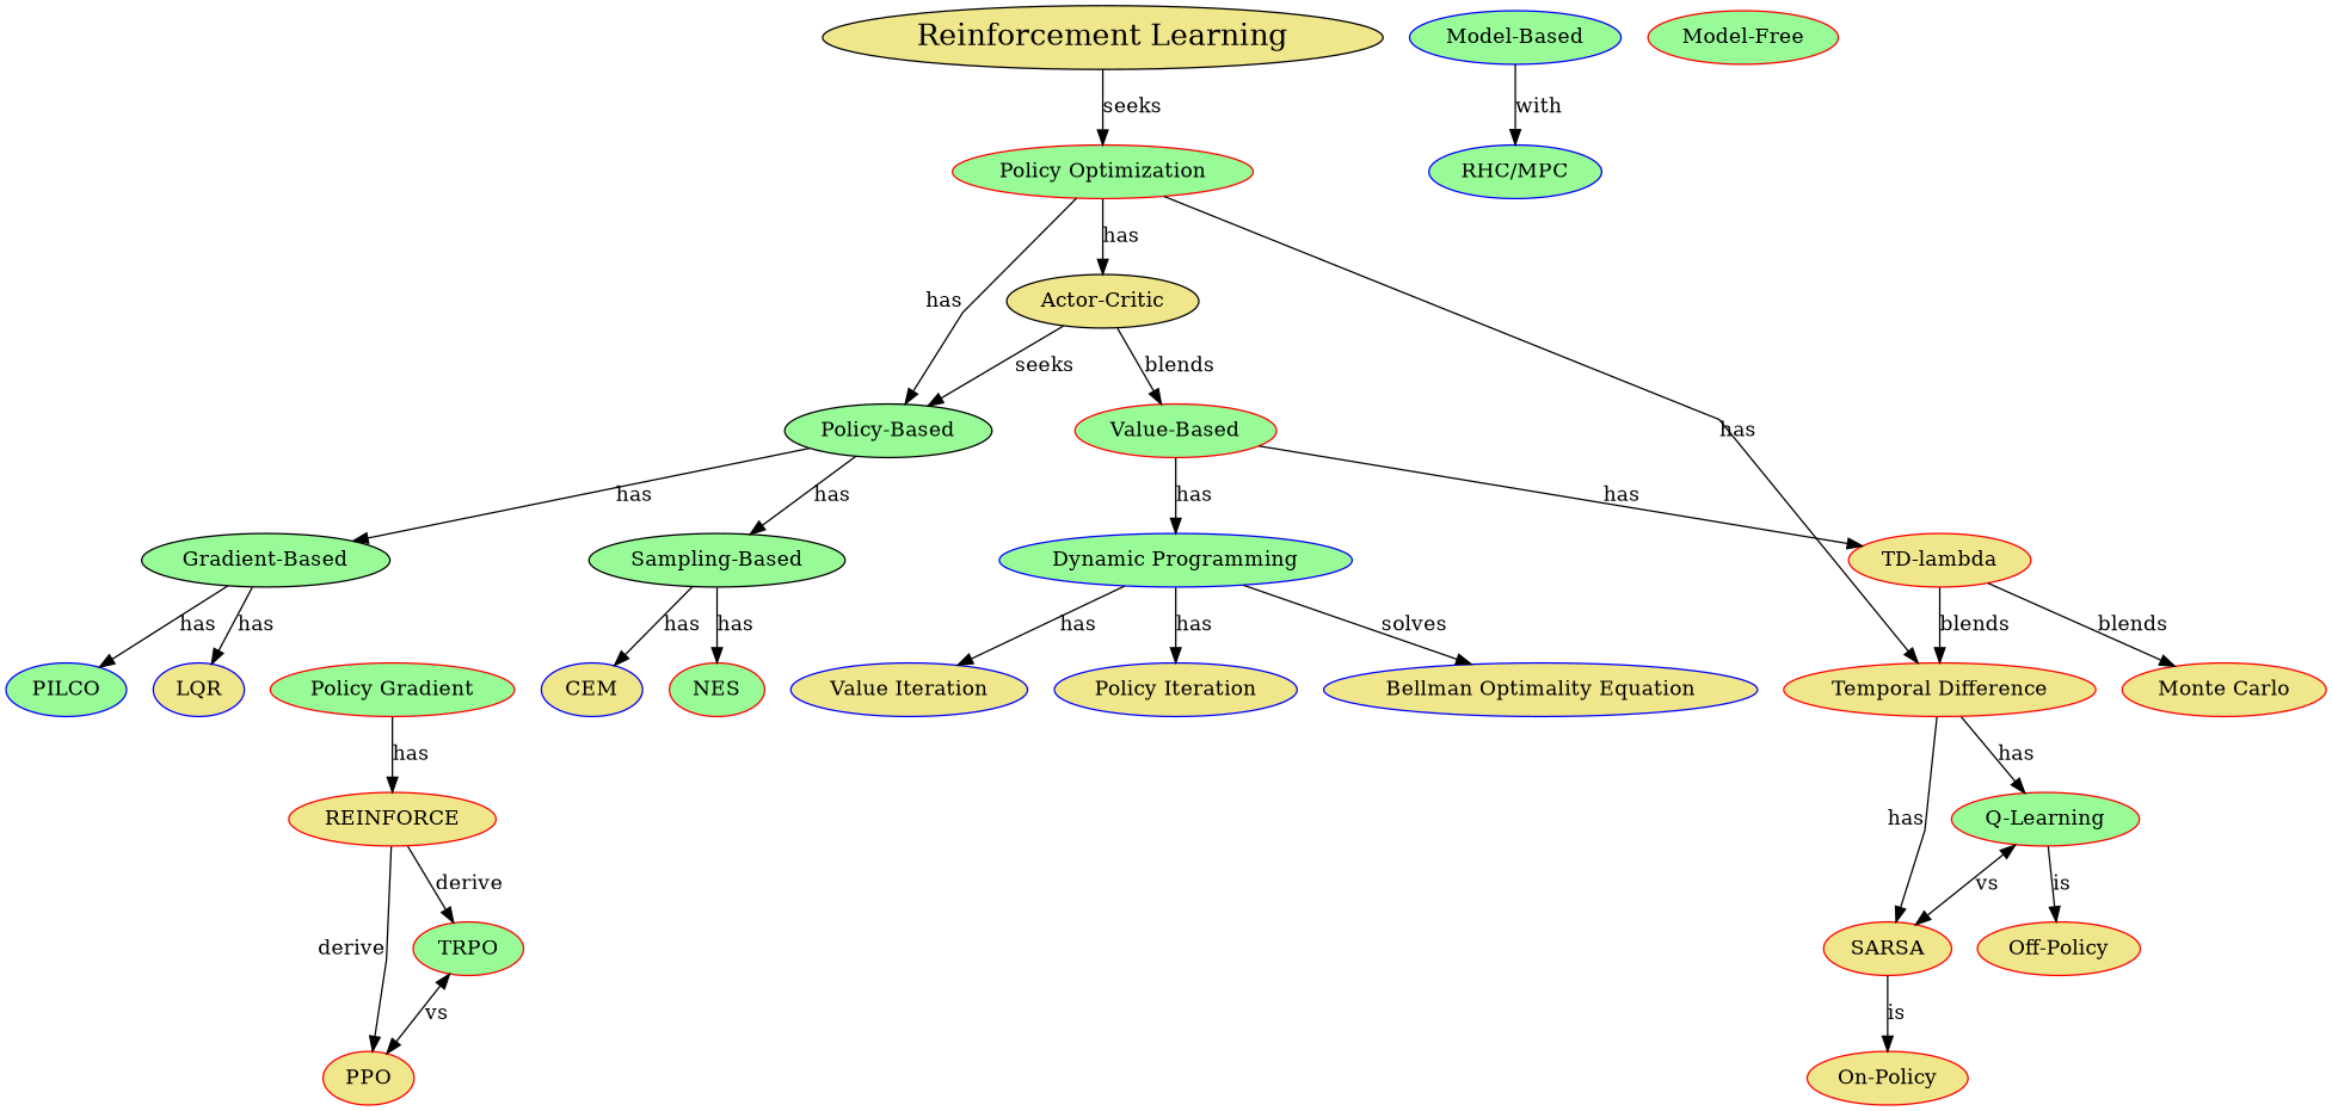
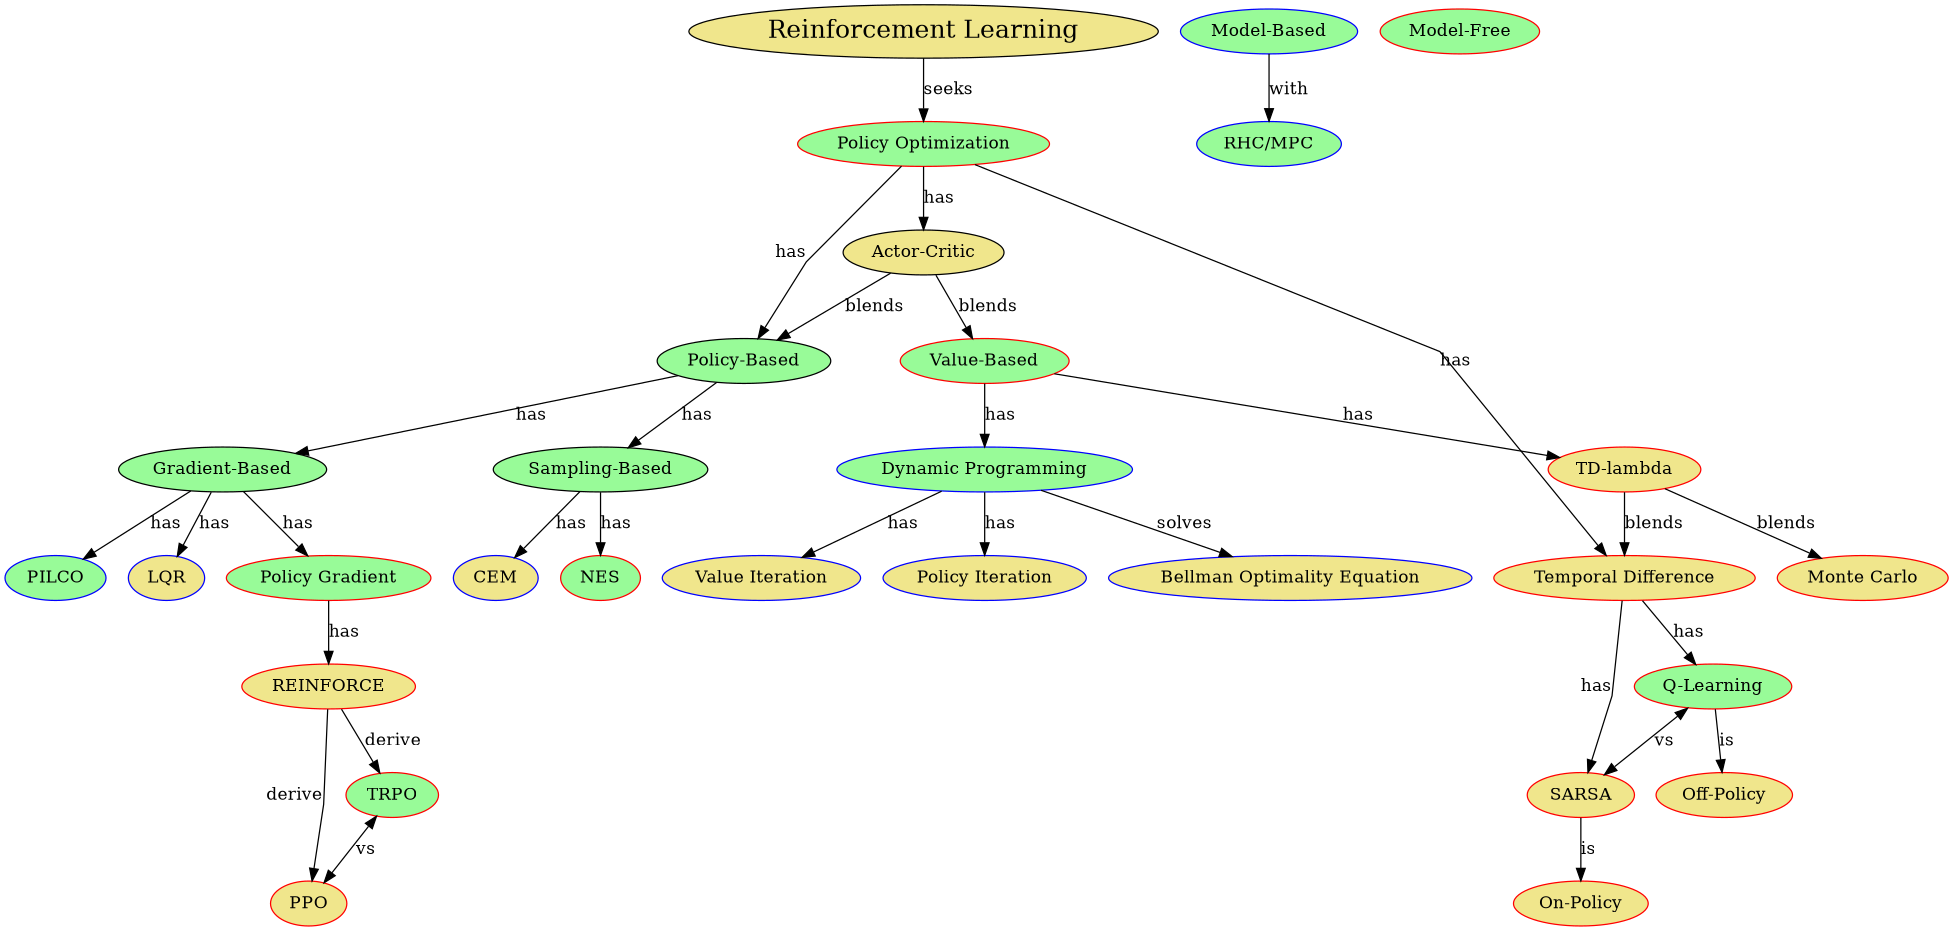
  digraph {
    compound=true
    rankdir=TB
    splines=false
    node [fillcolor=khaki style=filled color=red]
    "Reinforcement Learning" [fontsize=20 color=""]
    "Policy Optimization" [fillcolor=palegreen]
    "Policy-Based" [fillcolor=palegreen color=""]
    "Actor-Critic" [color=""]
    "Temporal Difference"
    "Value-Based" [fillcolor=palegreen]
    "Dynamic Programming" [color=blue fillcolor=palegreen]
    "TD-lambda"
    "Gradient-Based" [fillcolor=palegreen color=""]
    "Sampling-Based" [fillcolor=palegreen color=""]
    "Value Iteration" [color=blue]
    "Policy Iteration" [color=blue]
    "Bellman Optimality Equation" [color=blue]
    "Monte Carlo"
    PILCO [color=blue fillcolor=palegreen]
    LQR [color=blue]
    "Policy Gradient" [fillcolor=palegreen]
    CEM [color=blue]
    NES [fillcolor=palegreen]
    REINFORCE
    "Model-Based" [color=blue fillcolor=palegreen]
    "RHC/MPC" [color=blue fillcolor=palegreen]
    "Model-Free" [fillcolor=palegreen]
    TRPO [fillcolor=palegreen]
    PPO
    SARSA
    "On-Policy"
    "Q-Learning" [fillcolor=palegreen]
    "Off-Policy"
    "Reinforcement Learning" -> "Policy Optimization" [label=seeks]
    "Policy Optimization" -> "Policy-Based" [label=has]
    "Policy Optimization" -> "Actor-Critic" [label=has]
    "Policy Optimization" -> "Temporal Difference" [label=has]
    "Policy-Based" -> "Gradient-Based" [label=has]
    "Policy-Based" -> "Sampling-Based" [label=has]
-   "Actor-Critic" -> "Policy-Based" [label=seeks]
+   "Actor-Critic" -> "Policy-Based" [label=blends]
    "Actor-Critic" -> "Value-Based" [label=blends]
    "Temporal Difference" -> SARSA [label=has]
    "Temporal Difference" -> "Q-Learning" [label=has]
    "Value-Based" -> "Dynamic Programming" [label=has]
    "Value-Based" -> "TD-lambda" [label=has]
    "Dynamic Programming" -> "Value Iteration" [label=has]
    "Dynamic Programming" -> "Policy Iteration" [label=has]
    "Dynamic Programming" -> "Bellman Optimality Equation" [label=solves]
    "TD-lambda" -> "Temporal Difference" [label=blends]
    "TD-lambda" -> "Monte Carlo" [label=blends]
    "Gradient-Based" -> PILCO [label=has]
    "Gradient-Based" -> LQR [label=has]
+   "Gradient-Based" -> "Policy Gradient" [label=has]
    "Sampling-Based" -> CEM [label=has]
    "Sampling-Based" -> NES [label=has]
    "Policy Gradient" -> REINFORCE [label=has]
    REINFORCE -> TRPO [label=derive labelfloat=false]
    REINFORCE -> PPO [label=derive]
    "Model-Based" -> "RHC/MPC" [label=with]
    TRPO -> PPO [dir=both label=vs]
    SARSA -> "On-Policy" [label=is]
    "Q-Learning" -> SARSA [dir=both label=vs]
    "Q-Learning" -> "Off-Policy" [label=is]
  }
